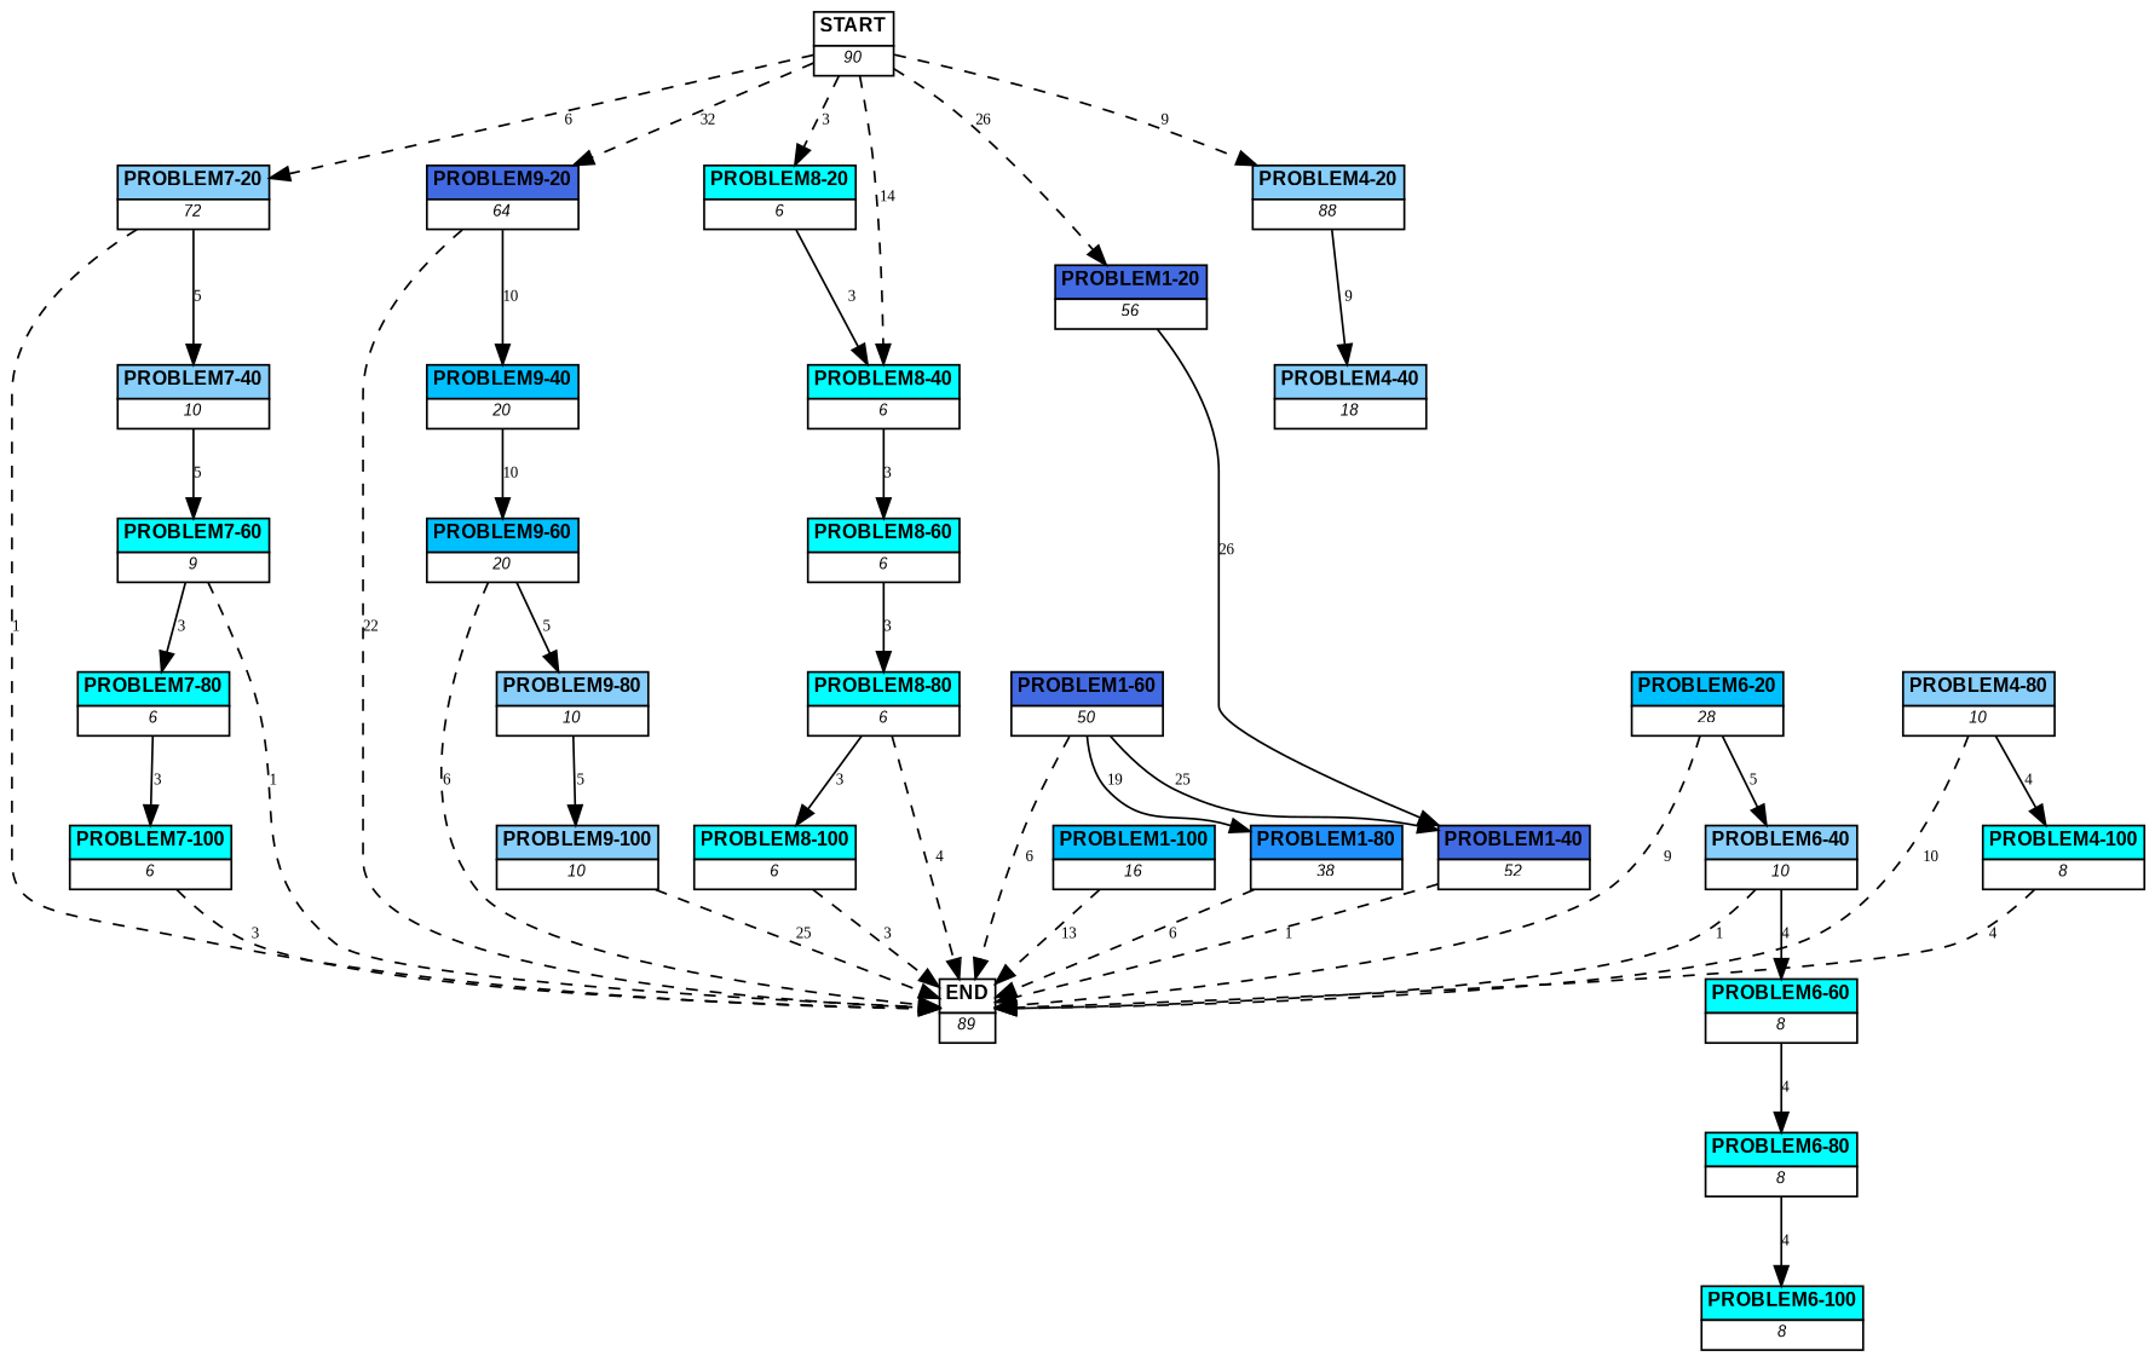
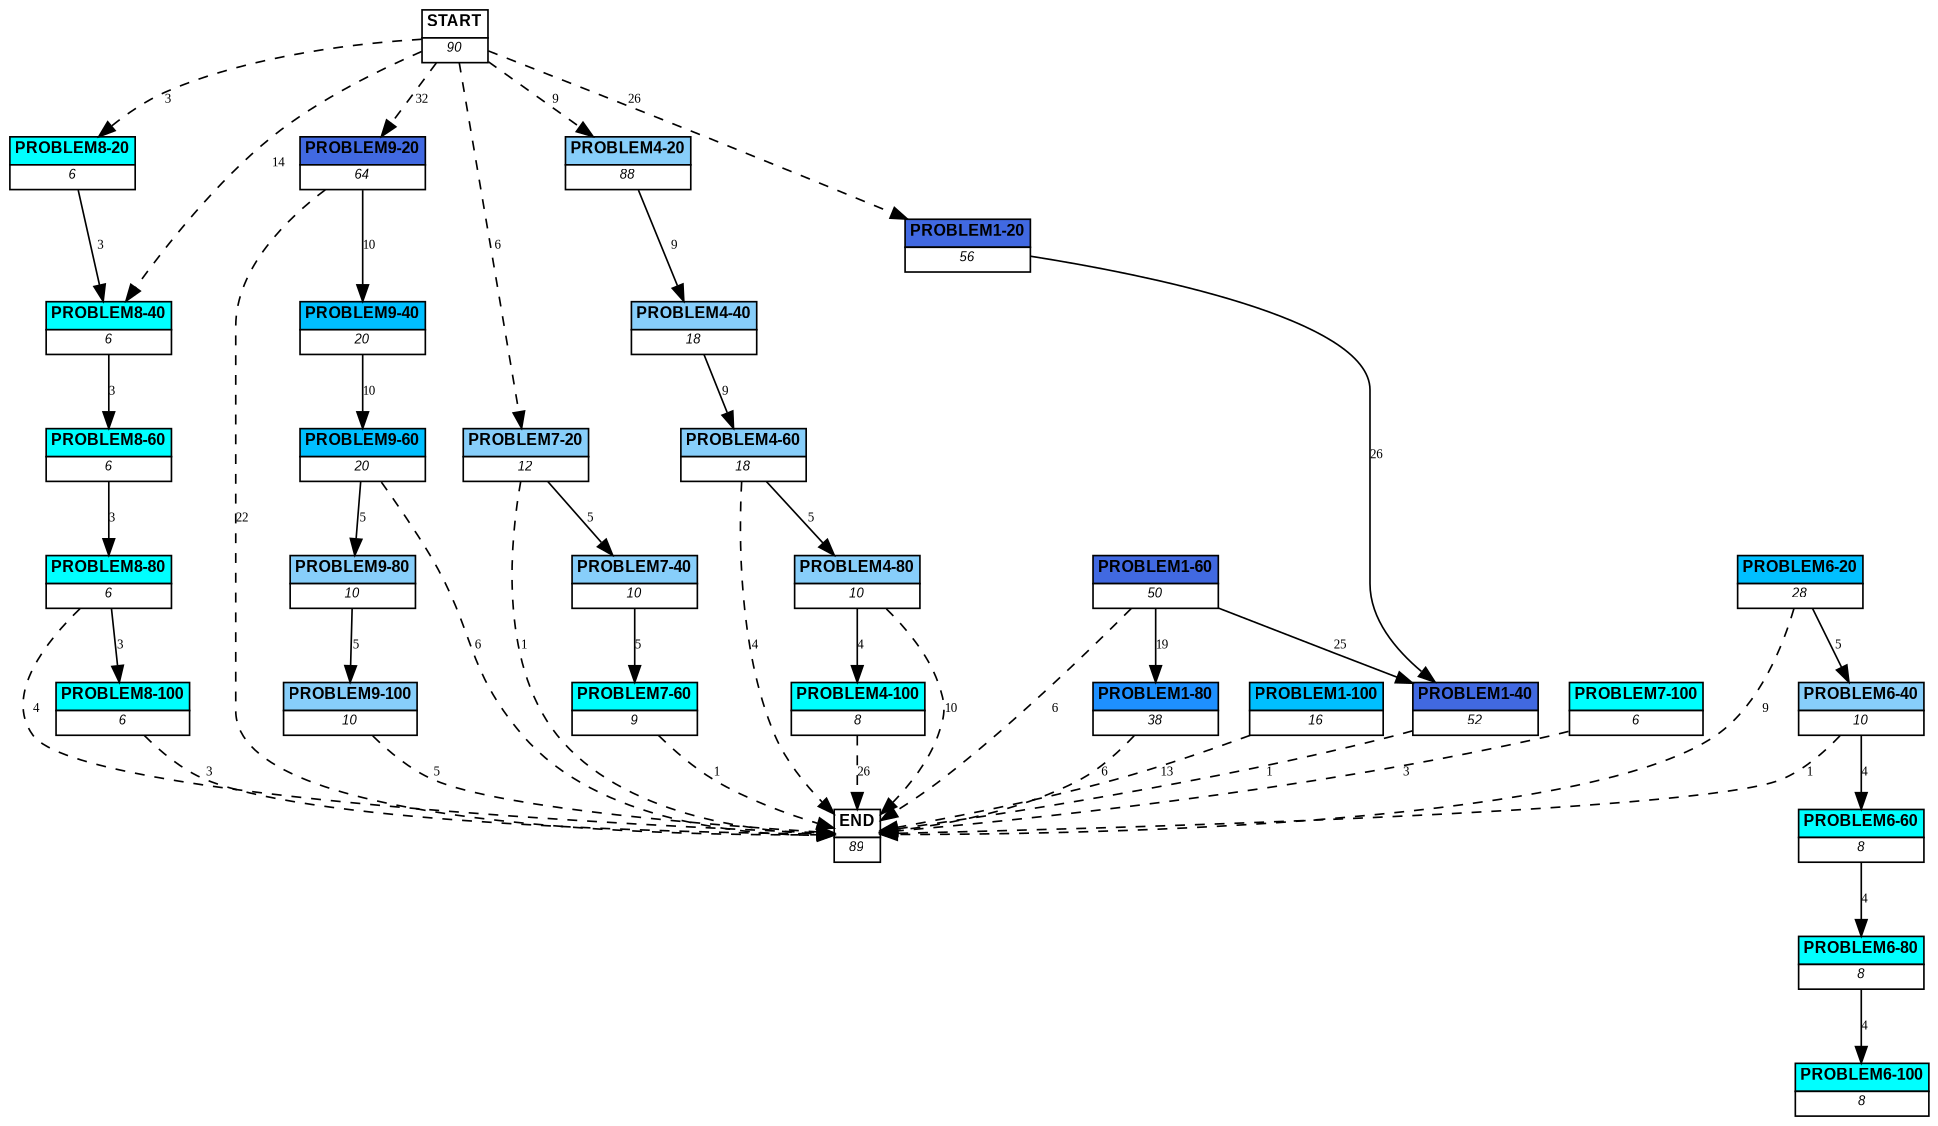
  digraph {
    fontname="Liberation Serif"
    node [fontname="Liberation Serif" shape=plain]
    edge [fontname="Liberation Serif" fontsize=8 labelfloat=false]
-   n1 [label=<<table border="0" cellborder="1" cellspacing="0"><tr><td bgcolor="lightskyblue"><FONT face="Arial" POINT-SIZE="10"><b>PROBLEM7-20</b></FONT></td></tr><tr><td bgcolor="white"><FONT face="Arial" POINT-SIZE="8"><i>72</i></FONT></td></tr></table>>]
+   n1 [label=<<table border="0" cellborder="1" cellspacing="0"><tr><td bgcolor="lightskyblue"><FONT face="Arial" POINT-SIZE="10"><b>PROBLEM7-20</b></FONT></td></tr><tr><td bgcolor="white"><FONT face="Arial" POINT-SIZE="8"><i>12</i></FONT></td></tr></table>>]
    n2 [label=<<table border="0" cellborder="1" cellspacing="0"><tr><td bgcolor="lightskyblue"><FONT face="Arial" POINT-SIZE="10"><b>PROBLEM7-40</b></FONT></td></tr><tr><td bgcolor="white"><FONT face="Arial" POINT-SIZE="8"><i>10</i></FONT></td></tr></table>>]
    n3 [label=<<table border="0" cellborder="1" cellspacing="0"><tr><td bgcolor="white"><FONT face="Arial" POINT-SIZE="10"><b>END</b></FONT></td></tr><tr><td bgcolor="white"><FONT face="Arial" POINT-SIZE="8"><i>89</i></FONT></td></tr></table>>]
    n4 [label=<<table border="0" cellborder="1" cellspacing="0"><tr><td bgcolor="aqua"><FONT face="Arial" POINT-SIZE="10"><b>PROBLEM7-60</b></FONT></td></tr><tr><td bgcolor="white"><FONT face="Arial" POINT-SIZE="8"><i>9</i></FONT></td></tr></table>>]
-   n5 [label=<<table border="0" cellborder="1" cellspacing="0"><tr><td bgcolor="aqua"><FONT face="Arial" POINT-SIZE="10"><b>PROBLEM7-80</b></FONT></td></tr><tr><td bgcolor="white"><FONT face="Arial" POINT-SIZE="8"><i>6</i></FONT></td></tr></table>>]
    n6 [label=<<table border="0" cellborder="1" cellspacing="0"><tr><td bgcolor="aqua"><FONT face="Arial" POINT-SIZE="10"><b>PROBLEM7-100</b></FONT></td></tr><tr><td bgcolor="white"><FONT face="Arial" POINT-SIZE="8"><i>6</i></FONT></td></tr></table>>]
    n7 [label=<<table border="0" cellborder="1" cellspacing="0"><tr><td bgcolor="royalblue"><FONT face="Arial" POINT-SIZE="10"><b>PROBLEM1-20</b></FONT></td></tr><tr><td bgcolor="white"><FONT face="Arial" POINT-SIZE="8"><i>56</i></FONT></td></tr></table>>]
    n8 [label=<<table border="0" cellborder="1" cellspacing="0"><tr><td bgcolor="royalblue"><FONT face="Arial" POINT-SIZE="10"><b>PROBLEM1-40</b></FONT></td></tr><tr><td bgcolor="white"><FONT face="Arial" POINT-SIZE="8"><i>52</i></FONT></td></tr></table>>]
    n9 [label=<<table border="0" cellborder="1" cellspacing="0"><tr><td bgcolor="royalblue"><FONT face="Arial" POINT-SIZE="10"><b>PROBLEM1-60</b></FONT></td></tr><tr><td bgcolor="white"><FONT face="Arial" POINT-SIZE="8"><i>50</i></FONT></td></tr></table>>]
    n10 [label=<<table border="0" cellborder="1" cellspacing="0"><tr><td bgcolor="dodgerblue"><FONT face="Arial" POINT-SIZE="10"><b>PROBLEM1-80</b></FONT></td></tr><tr><td bgcolor="white"><FONT face="Arial" POINT-SIZE="8"><i>38</i></FONT></td></tr></table>>]
    n11 [label=<<table border="0" cellborder="1" cellspacing="0"><tr><td bgcolor="deepskyblue"><FONT face="Arial" POINT-SIZE="10"><b>PROBLEM1-100</b></FONT></td></tr><tr><td bgcolor="white"><FONT face="Arial" POINT-SIZE="8"><i>16</i></FONT></td></tr></table>>]
    n12 [label=<<table border="0" cellborder="1" cellspacing="0"><tr><td bgcolor="deepskyblue"><FONT face="Arial" POINT-SIZE="10"><b>PROBLEM6-20</b></FONT></td></tr><tr><td bgcolor="white"><FONT face="Arial" POINT-SIZE="8"><i>28</i></FONT></td></tr></table>>]
    n13 [label=<<table border="0" cellborder="1" cellspacing="0"><tr><td bgcolor="lightskyblue"><FONT face="Arial" POINT-SIZE="10"><b>PROBLEM6-40</b></FONT></td></tr><tr><td bgcolor="white"><FONT face="Arial" POINT-SIZE="8"><i>10</i></FONT></td></tr></table>>]
    n14 [label=<<table border="0" cellborder="1" cellspacing="0"><tr><td bgcolor="aqua"><FONT face="Arial" POINT-SIZE="10"><b>PROBLEM6-60</b></FONT></td></tr><tr><td bgcolor="white"><FONT face="Arial" POINT-SIZE="8"><i>8</i></FONT></td></tr></table>>]
    n15 [label=<<table border="0" cellborder="1" cellspacing="0"><tr><td bgcolor="aqua"><FONT face="Arial" POINT-SIZE="10"><b>PROBLEM6-80</b></FONT></td></tr><tr><td bgcolor="white"><FONT face="Arial" POINT-SIZE="8"><i>8</i></FONT></td></tr></table>>]
    n16 [label=<<table border="0" cellborder="1" cellspacing="0"><tr><td bgcolor="aqua"><FONT face="Arial" POINT-SIZE="10"><b>PROBLEM6-100</b></FONT></td></tr><tr><td bgcolor="white"><FONT face="Arial" POINT-SIZE="8"><i>8</i></FONT></td></tr></table>>]
    n17 [label=<<table border="0" cellborder="1" cellspacing="0"><tr><td bgcolor="aqua"><FONT face="Arial" POINT-SIZE="10"><b>PROBLEM8-20</b></FONT></td></tr><tr><td bgcolor="white"><FONT face="Arial" POINT-SIZE="8"><i>6</i></FONT></td></tr></table>>]
    n18 [label=<<table border="0" cellborder="1" cellspacing="0"><tr><td bgcolor="aqua"><FONT face="Arial" POINT-SIZE="10"><b>PROBLEM8-40</b></FONT></td></tr><tr><td bgcolor="white"><FONT face="Arial" POINT-SIZE="8"><i>6</i></FONT></td></tr></table>>]
    n19 [label=<<table border="0" cellborder="1" cellspacing="0"><tr><td bgcolor="aqua"><FONT face="Arial" POINT-SIZE="10"><b>PROBLEM8-60</b></FONT></td></tr><tr><td bgcolor="white"><FONT face="Arial" POINT-SIZE="8"><i>6</i></FONT></td></tr></table>>]
    n20 [label=<<table border="0" cellborder="1" cellspacing="0"><tr><td bgcolor="aqua"><FONT face="Arial" POINT-SIZE="10"><b>PROBLEM8-80</b></FONT></td></tr><tr><td bgcolor="white"><FONT face="Arial" POINT-SIZE="8"><i>6</i></FONT></td></tr></table>>]
    n21 [label=<<table border="0" cellborder="1" cellspacing="0"><tr><td bgcolor="aqua"><FONT face="Arial" POINT-SIZE="10"><b>PROBLEM8-100</b></FONT></td></tr><tr><td bgcolor="white"><FONT face="Arial" POINT-SIZE="8"><i>6</i></FONT></td></tr></table>>]
    n22 [label=<<table border="0" cellborder="1" cellspacing="0"><tr><td bgcolor="royalblue"><FONT face="Arial" POINT-SIZE="10"><b>PROBLEM9-20</b></FONT></td></tr><tr><td bgcolor="white"><FONT face="Arial" POINT-SIZE="8"><i>64</i></FONT></td></tr></table>>]
    n23 [label=<<table border="0" cellborder="1" cellspacing="0"><tr><td bgcolor="deepskyblue"><FONT face="Arial" POINT-SIZE="10"><b>PROBLEM9-40</b></FONT></td></tr><tr><td bgcolor="white"><FONT face="Arial" POINT-SIZE="8"><i>20</i></FONT></td></tr></table>>]
    n24 [label=<<table border="0" cellborder="1" cellspacing="0"><tr><td bgcolor="deepskyblue"><FONT face="Arial" POINT-SIZE="10"><b>PROBLEM9-60</b></FONT></td></tr><tr><td bgcolor="white"><FONT face="Arial" POINT-SIZE="8"><i>20</i></FONT></td></tr></table>>]
    n25 [label=<<table border="0" cellborder="1" cellspacing="0"><tr><td bgcolor="lightskyblue"><FONT face="Arial" POINT-SIZE="10"><b>PROBLEM9-80</b></FONT></td></tr><tr><td bgcolor="white"><FONT face="Arial" POINT-SIZE="8"><i>10</i></FONT></td></tr></table>>]
    n26 [label=<<table border="0" cellborder="1" cellspacing="0"><tr><td bgcolor="lightskyblue"><FONT face="Arial" POINT-SIZE="10"><b>PROBLEM9-100</b></FONT></td></tr><tr><td bgcolor="white"><FONT face="Arial" POINT-SIZE="8"><i>10</i></FONT></td></tr></table>>]
    n27 [label=<<table border="0" cellborder="1" cellspacing="0"><tr><td bgcolor="lightskyblue"><FONT face="Arial" POINT-SIZE="10"><b>PROBLEM4-20</b></FONT></td></tr><tr><td bgcolor="white"><FONT face="Arial" POINT-SIZE="8"><i>88</i></FONT></td></tr></table>>]
    n28 [label=<<table border="0" cellborder="1" cellspacing="0"><tr><td bgcolor="lightskyblue"><FONT face="Arial" POINT-SIZE="10"><b>PROBLEM4-40</b></FONT></td></tr><tr><td bgcolor="white"><FONT face="Arial" POINT-SIZE="8"><i>18</i></FONT></td></tr></table>>]
+   n29 [label=<<table border="0" cellborder="1" cellspacing="0"><tr><td bgcolor="lightskyblue"><FONT face="Arial" POINT-SIZE="10"><b>PROBLEM4-60</b></FONT></td></tr><tr><td bgcolor="white"><FONT face="Arial" POINT-SIZE="8"><i>18</i></FONT></td></tr></table>>]
    n30 [label=<<table border="0" cellborder="1" cellspacing="0"><tr><td bgcolor="lightskyblue"><FONT face="Arial" POINT-SIZE="10"><b>PROBLEM4-80</b></FONT></td></tr><tr><td bgcolor="white"><FONT face="Arial" POINT-SIZE="8"><i>10</i></FONT></td></tr></table>>]
    n31 [label=<<table border="0" cellborder="1" cellspacing="0"><tr><td bgcolor="aqua"><FONT face="Arial" POINT-SIZE="10"><b>PROBLEM4-100</b></FONT></td></tr><tr><td bgcolor="white"><FONT face="Arial" POINT-SIZE="8"><i>8</i></FONT></td></tr></table>>]
    n32 [label=<<table border="0" cellborder="1" cellspacing="0"><tr><td bgcolor="white"><FONT face="Arial" POINT-SIZE="10"><b>START</b></FONT></td></tr><tr><td bgcolor="white"><FONT face="Arial" POINT-SIZE="8"><i>90</i></FONT></td></tr></table>>]
    n1 -> n2 [label=5]
    n1 -> n3 [label=1 style=dashed]
    n2 -> n4 [label=5]
    n4 -> n3 [label=1 style=dashed]
-   n4 -> n5 [label=3]
-   n5 -> n6 [label=3]
    n6 -> n3 [label=3 style=dashed]
    n7 -> n8 [label=26]
    n8 -> n3 [label=1 style=dashed]
    n9 -> n3 [label=6 style=dashed]
    n9 -> n8 [label=25]
    n9 -> n10 [label=19]
    n10 -> n3 [label=6 style=dashed]
    n11 -> n3 [label=13 style=dashed]
    n12 -> n3 [label=9 style=dashed]
    n12 -> n13 [label=5]
    n13 -> n3 [label=1 style=dashed]
    n13 -> n14 [label=4]
    n14 -> n15 [label=4]
    n15 -> n16 [label=4]
    n17 -> n18 [label=3]
    n18 -> n19 [label=3]
    n19 -> n20 [label=3]
    n20 -> n3 [label=4 style=dashed]
    n20 -> n21 [label=3]
    n21 -> n3 [label=3 style=dashed]
    n22 -> n3 [label=22 style=dashed]
    n22 -> n23 [label=10]
    n23 -> n24 [label=10]
    n24 -> n3 [label=6 style=dashed]
    n24 -> n25 [label=5]
    n25 -> n26 [label=5]
-   n26 -> n3 [label=25 style=dashed]
+   n26 -> n3 [label=5 style=dashed]
    n27 -> n28 [label=9]
+   n28 -> n29 [label=9]
+   n29 -> n3 [label=4 style=dashed]
+   n29 -> n30 [label=5]
    n30 -> n3 [label=10 style=dashed]
    n30 -> n31 [label=4]
-   n31 -> n3 [label=4 style=dashed]
+   n31 -> n3 [label=26 style=dashed]
    n32 -> n1 [label=6 style=dashed]
    n32 -> n7 [label=26 style=dashed]
    n32 -> n17 [label=3 style=dashed]
    n32 -> n18 [label=14 style=dashed]
    n32 -> n22 [label=32 style=dashed]
    n32 -> n27 [label=9 style=dashed]
  }
